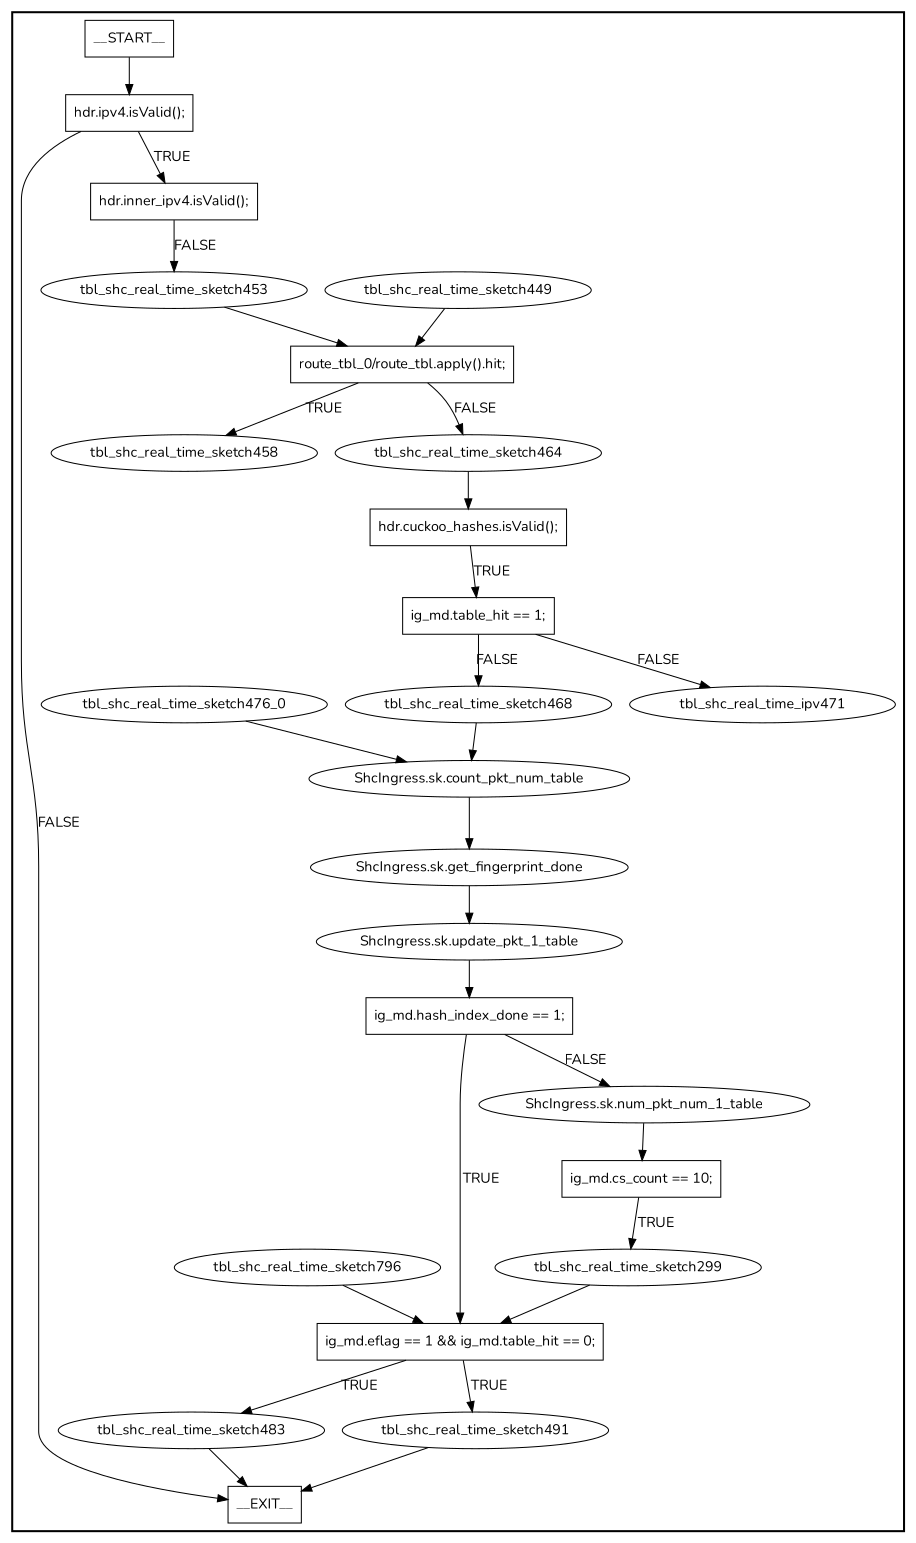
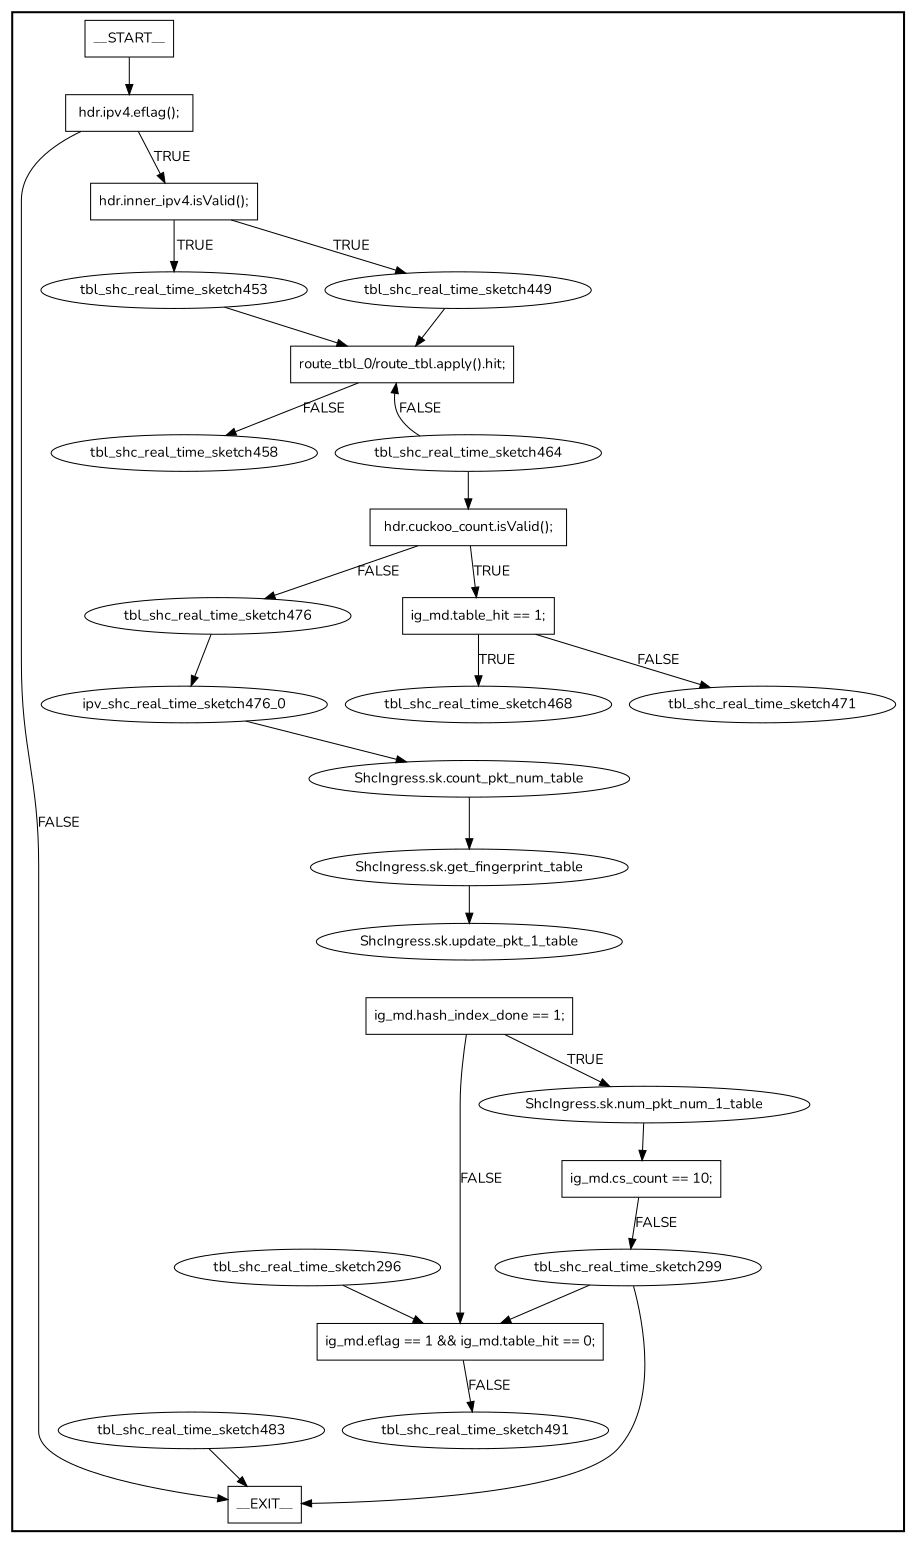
  digraph {
    fontname=Nunito
    node [fontname=Nunito shape=ellipse style=solid]
    edge [fontname=Nunito]
    n1 [label=__START__ shape=rectangle]
-   n2 [label="hdr.ipv4.isValid();" shape=rectangle]
+   n2 [label="hdr.ipv4.eflag();" shape=rectangle]
    n3 [label=__EXIT__ shape=rectangle]
    n4 [label="hdr.inner_ipv4.isValid();" shape=rectangle]
    n5 [label=tbl_shc_real_time_sketch449]
    n6 [label=tbl_shc_real_time_sketch453]
    n7 [label="route_tbl_0/route_tbl.apply().hit;" shape=rectangle]
    n8 [label=tbl_shc_real_time_sketch458]
    n9 [label=tbl_shc_real_time_sketch464]
-   n10 [label="hdr.cuckoo_hashes.isValid();" shape=rectangle]
+   n10 [label="hdr.cuckoo_count.isValid();" shape=rectangle]
    n11 [label="ig_md.table_hit == 1;" shape=rectangle]
+   n12 [label=tbl_shc_real_time_sketch476]
    n13 [label=tbl_shc_real_time_sketch468]
-   n14 [label=tbl_shc_real_time_ipv471]
+   n14 [label=tbl_shc_real_time_sketch471]
    n15 [label="ShcIngress.sk.count_pkt_num_table"]
-   n16 [label=tbl_shc_real_time_sketch476_0]
-   n17 [label="ShcIngress.sk.get_fingerprint_done"]
+   n16 [label=ipv_shc_real_time_sketch476_0]
+   n17 [label="ShcIngress.sk.get_fingerprint_table"]
    n18 [label="ShcIngress.sk.update_pkt_1_table"]
    n19 [label="ig_md.hash_index_done == 1;" shape=rectangle]
    n20 [label="ShcIngress.sk.num_pkt_num_1_table"]
    n21 [label="ig_md.eflag == 1 && ig_md.table_hit == 0;" shape=rectangle]
    n22 [label="ig_md.cs_count == 10;" shape=rectangle]
-   n23 [label=tbl_shc_real_time_sketch796]
+   n23 [label=tbl_shc_real_time_sketch296]
    n24 [label=tbl_shc_real_time_sketch299]
    n25 [label=tbl_shc_real_time_sketch483]
    n26 [label=tbl_shc_real_time_sketch491]
    subgraph cluster_1 {
      labeljust=r
      style=bold
      n1
      n2
      n3
      n4
      n5
      n6
      n7
      n8
      n9
      n10
      n11
+     n12
      n13
      n14
      n15
      n16
      n17
      n18
      n19
      n20
      n21
      n22
      n23
      n24
      n25
      n26
    }
    n1 -> n2
    n2 -> n3 [label=FALSE]
    n2 -> n4 [label=TRUE]
-   n4 -> n6 [label=FALSE]
+   n4 -> n5 [label=TRUE]
+   n4 -> n6 [label=TRUE]
    n5 -> n7
    n6 -> n7
-   n7 -> n8 [label=TRUE]
-   n7 -> n9 [label=FALSE]
+   n7 -> n8 [label=FALSE]
+   n9 -> n7 [label=FALSE]
    n9 -> n10
    n10 -> n11 [label=TRUE]
-   n11 -> n13 [label=FALSE]
+   n10 -> n12 [label=FALSE]
+   n11 -> n13 [label=TRUE]
    n11 -> n14 [label=FALSE]
-   n13 -> n15
+   n12 -> n16
    n15 -> n17
    n16 -> n15
    n17 -> n18
-   n18 -> n19
-   n19 -> n20 [label=FALSE]
-   n19 -> n21 [label=TRUE]
+   n19 -> n20 [label=TRUE]
+   n19 -> n21 [label=FALSE]
    n20 -> n22
-   n21 -> n25 [label=TRUE]
-   n21 -> n26 [label=TRUE]
-   n22 -> n24 [label=TRUE]
+   n21 -> n26 [label=FALSE]
+   n22 -> n24 [label=FALSE]
    n23 -> n21
    n24 -> n21
    n25 -> n3
-   n26 -> n3
+   n24 -> n3
  }
